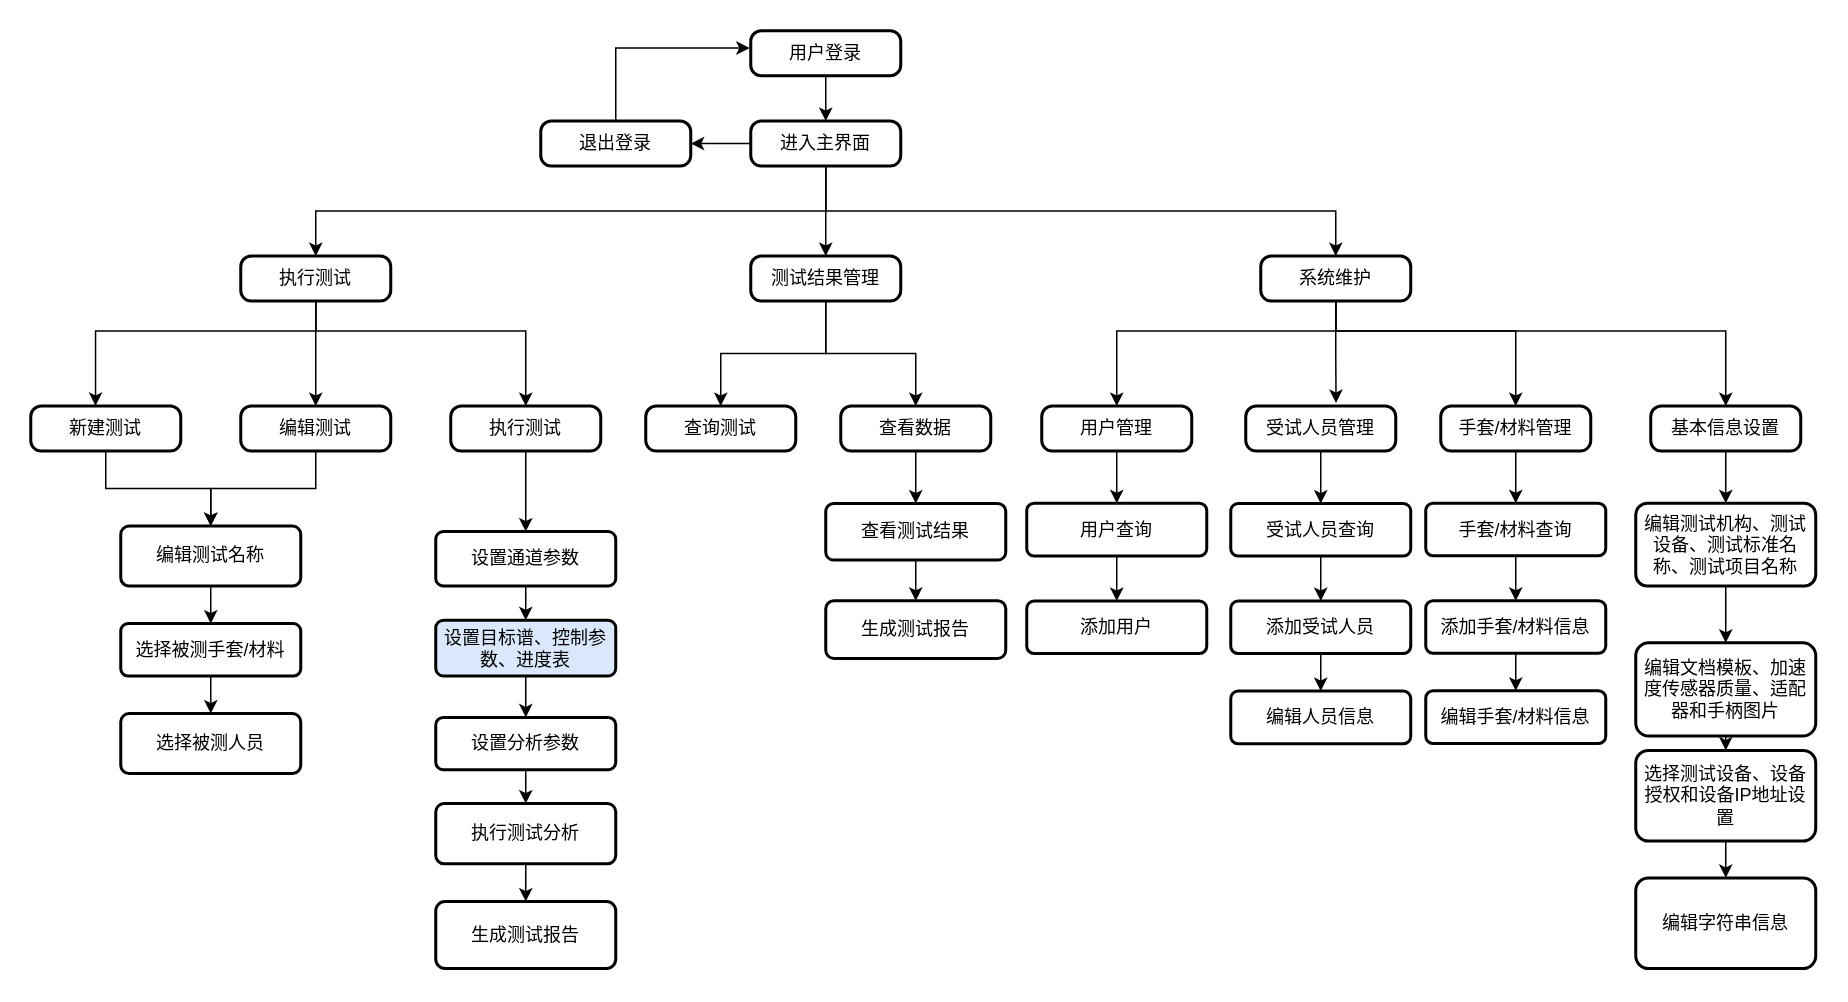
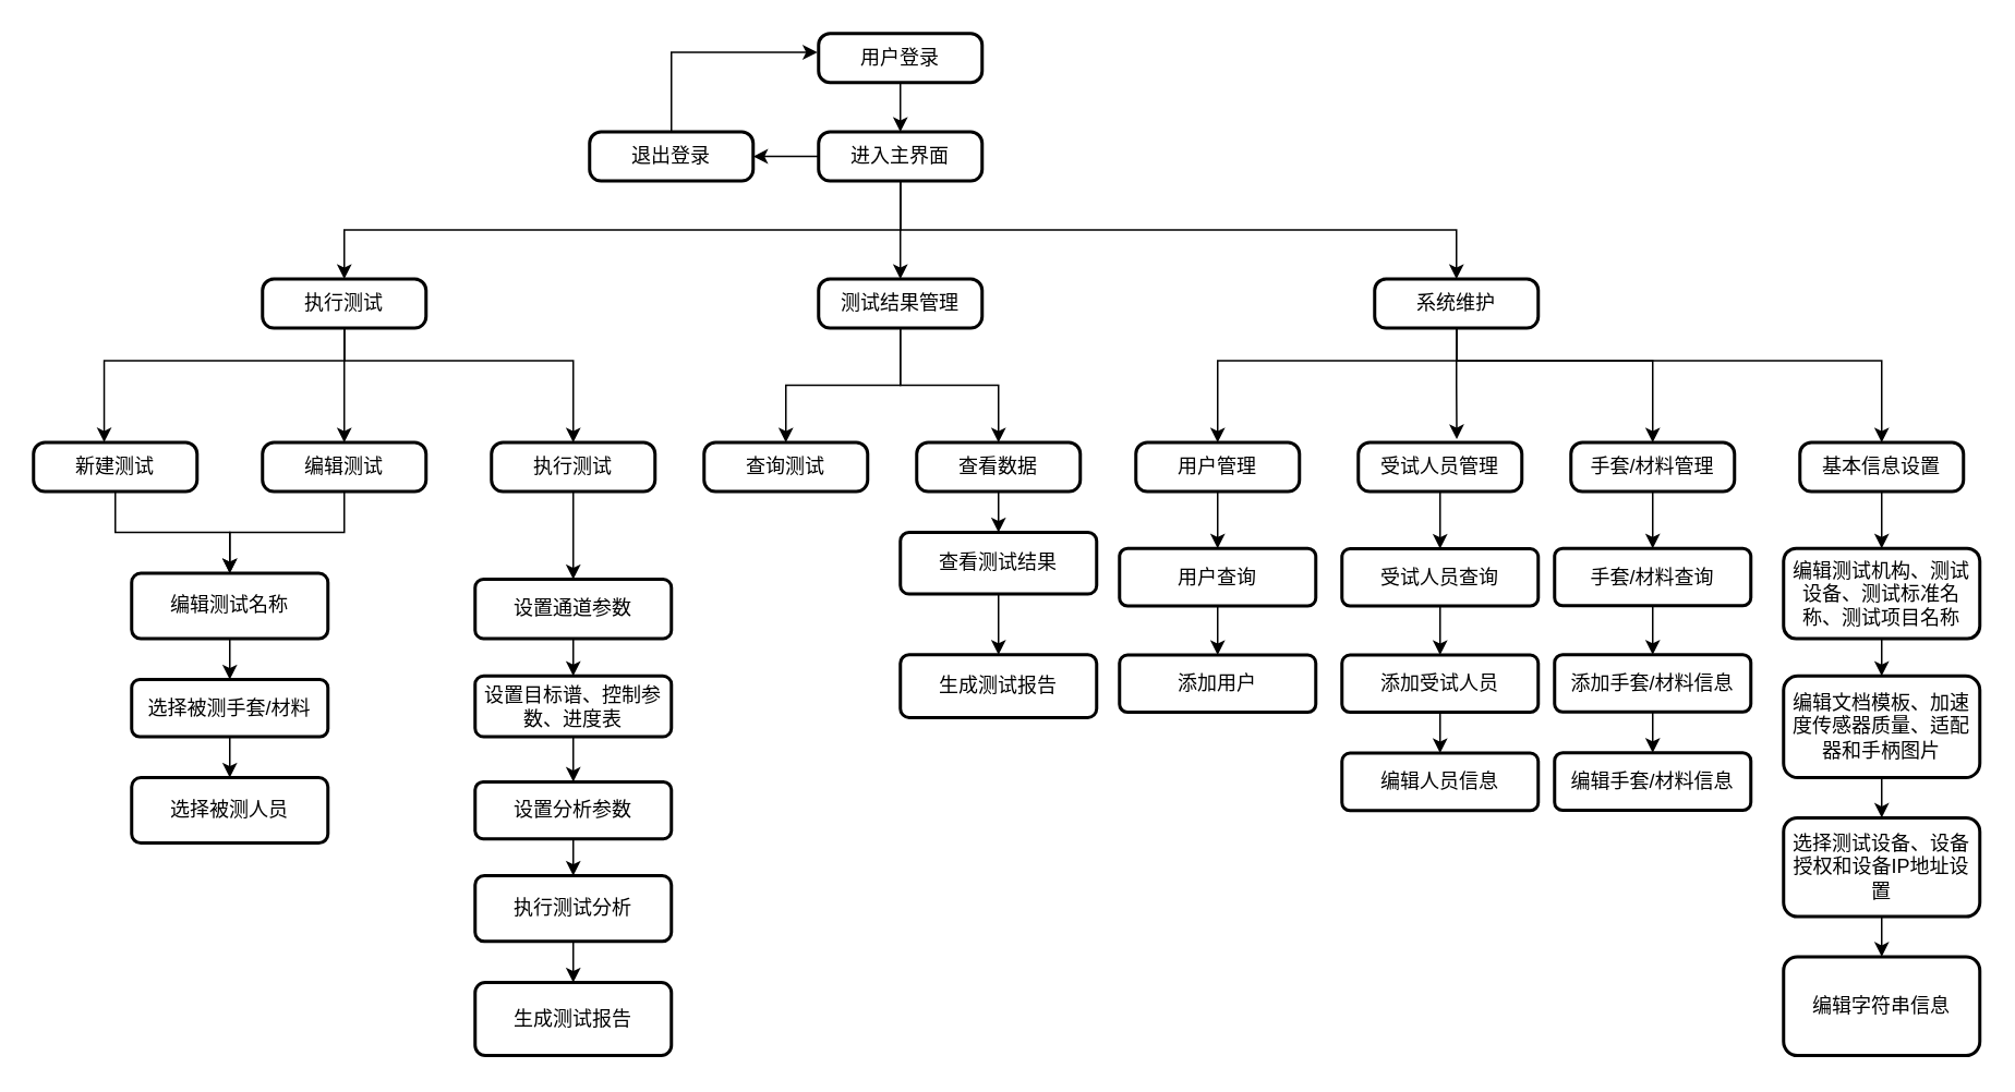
  <mxCell id="0" />
  <mxCell id="1" parent="0" />
  <mxCell id="2" value="" style="edgeStyle=orthogonalEdgeStyle;rounded=0;orthogonalLoop=1;jettySize=auto;html=1;" edge="1" parent="1" source="6" target="8"><mxGeometry relative="1" as="geometry" /></mxCell>
  <mxCell id="3" value="" style="edgeStyle=orthogonalEdgeStyle;rounded=0;orthogonalLoop=1;jettySize=auto;html=1;" edge="1" parent="1" source="6" target="17"><mxGeometry relative="1" as="geometry" /></mxCell>
  <mxCell id="4" style="edgeStyle=orthogonalEdgeStyle;rounded=0;orthogonalLoop=1;jettySize=auto;html=1;" edge="1" parent="1" source="6" target="14"><mxGeometry relative="1" as="geometry"><Array as="points"><mxPoint x="550" y="140.2" /><mxPoint x="210" y="140.2" /></Array></mxGeometry></mxCell>
  <mxCell id="5" style="edgeStyle=orthogonalEdgeStyle;rounded=0;orthogonalLoop=1;jettySize=auto;html=1;" edge="1" parent="1" source="6" target="22"><mxGeometry relative="1" as="geometry"><Array as="points"><mxPoint x="550" y="140.2" /><mxPoint x="890" y="140.2" /></Array></mxGeometry></mxCell>
  <mxCell id="6" value="进入主界面" style="rounded=1;whiteSpace=wrap;html=1;absoluteArcSize=1;arcSize=14;strokeWidth=2;" vertex="1" parent="1"><mxGeometry x="500" y="80.2" width="100" height="30" as="geometry" /></mxCell>
  <mxCell id="7" style="edgeStyle=orthogonalEdgeStyle;rounded=0;orthogonalLoop=1;jettySize=auto;html=1;entryX=-0.007;entryY=0.384;entryDx=0;entryDy=0;entryPerimeter=0;" edge="1" parent="1" source="8" target="10"><mxGeometry relative="1" as="geometry"><Array as="points"><mxPoint x="410" y="31.2" /><mxPoint x="499" y="31.2" /></Array></mxGeometry></mxCell>
  <mxCell id="8" value="退出登录" style="rounded=1;whiteSpace=wrap;html=1;absoluteArcSize=1;arcSize=14;strokeWidth=2;" vertex="1" parent="1"><mxGeometry x="360" y="80.2" width="100" height="30" as="geometry" /></mxCell>
  <mxCell id="9" value="" style="edgeStyle=orthogonalEdgeStyle;rounded=0;orthogonalLoop=1;jettySize=auto;html=1;" edge="1" parent="1" source="10" target="6"><mxGeometry relative="1" as="geometry" /></mxCell>
  <mxCell id="10" value="用户登录" style="rounded=1;whiteSpace=wrap;html=1;absoluteArcSize=1;arcSize=14;strokeWidth=2;" vertex="1" parent="1"><mxGeometry x="500" y="20" width="100" height="30" as="geometry" /></mxCell>
  <mxCell id="11" value="" style="edgeStyle=orthogonalEdgeStyle;rounded=0;orthogonalLoop=1;jettySize=auto;html=1;" edge="1" parent="1" source="14" target="34"><mxGeometry relative="1" as="geometry" /></mxCell>
  <mxCell id="12" style="edgeStyle=orthogonalEdgeStyle;rounded=0;orthogonalLoop=1;jettySize=auto;html=1;" edge="1" parent="1" source="14" target="36"><mxGeometry relative="1" as="geometry"><Array as="points"><mxPoint x="210" y="220.2" /><mxPoint x="350" y="220.2" /></Array></mxGeometry></mxCell>
  <mxCell id="13" style="edgeStyle=orthogonalEdgeStyle;rounded=0;orthogonalLoop=1;jettySize=auto;html=1;entryX=0.432;entryY=-0.004;entryDx=0;entryDy=0;entryPerimeter=0;" edge="1" parent="1" source="14" target="32"><mxGeometry relative="1" as="geometry"><Array as="points"><mxPoint x="210" y="220.2" /><mxPoint x="63" y="220.2" /></Array></mxGeometry></mxCell>
  <mxCell id="14" value="执行测试" style="rounded=1;whiteSpace=wrap;html=1;absoluteArcSize=1;arcSize=14;strokeWidth=2;" vertex="1" parent="1"><mxGeometry x="160" y="170.2" width="100" height="30" as="geometry" /></mxCell>
  <mxCell id="15" style="edgeStyle=orthogonalEdgeStyle;rounded=0;orthogonalLoop=1;jettySize=auto;html=1;" edge="1" parent="1" source="17" target="37"><mxGeometry relative="1" as="geometry" /></mxCell>
  <mxCell id="16" style="edgeStyle=orthogonalEdgeStyle;rounded=0;orthogonalLoop=1;jettySize=auto;html=1;" edge="1" parent="1" source="17" target="39"><mxGeometry relative="1" as="geometry" /></mxCell>
  <mxCell id="17" value="测试结果管理" style="rounded=1;whiteSpace=wrap;html=1;absoluteArcSize=1;arcSize=14;strokeWidth=2;" vertex="1" parent="1"><mxGeometry x="500" y="170.2" width="100" height="30" as="geometry" /></mxCell>
  <mxCell id="18" style="edgeStyle=orthogonalEdgeStyle;rounded=0;orthogonalLoop=1;jettySize=auto;html=1;entryX=0.5;entryY=0;entryDx=0;entryDy=0;" edge="1" parent="1" source="22" target="24"><mxGeometry relative="1" as="geometry"><Array as="points"><mxPoint x="890" y="220.2" /><mxPoint x="744" y="220.2" /></Array></mxGeometry></mxCell>
  <mxCell id="19" style="edgeStyle=orthogonalEdgeStyle;rounded=0;orthogonalLoop=1;jettySize=auto;html=1;entryX=0.602;entryY=-0.068;entryDx=0;entryDy=0;entryPerimeter=0;" edge="1" parent="1" source="22" target="26"><mxGeometry relative="1" as="geometry" /></mxCell>
  <mxCell id="20" style="edgeStyle=orthogonalEdgeStyle;rounded=0;orthogonalLoop=1;jettySize=auto;html=1;" edge="1" parent="1" source="22" target="28"><mxGeometry relative="1" as="geometry"><Array as="points"><mxPoint x="890" y="220.2" /><mxPoint x="1010" y="220.2" /></Array></mxGeometry></mxCell>
  <mxCell id="21" style="edgeStyle=orthogonalEdgeStyle;rounded=0;orthogonalLoop=1;jettySize=auto;html=1;" edge="1" parent="1" source="22" target="30"><mxGeometry relative="1" as="geometry"><Array as="points"><mxPoint x="890" y="220.2" /><mxPoint x="1150" y="220.2" /></Array></mxGeometry></mxCell>
  <mxCell id="22" value="系统维护" style="rounded=1;whiteSpace=wrap;html=1;absoluteArcSize=1;arcSize=14;strokeWidth=2;" vertex="1" parent="1"><mxGeometry x="840" y="170.2" width="100" height="30" as="geometry" /></mxCell>
  <mxCell id="23" value="" style="edgeStyle=orthogonalEdgeStyle;rounded=0;orthogonalLoop=1;jettySize=auto;html=1;" edge="1" parent="1" source="24" target="46"><mxGeometry relative="1" as="geometry" /></mxCell>
  <mxCell id="24" value="用户管理" style="rounded=1;whiteSpace=wrap;html=1;absoluteArcSize=1;arcSize=14;strokeWidth=2;" vertex="1" parent="1"><mxGeometry x="694" y="270.2" width="100" height="30" as="geometry" /></mxCell>
  <mxCell id="25" value="" style="edgeStyle=orthogonalEdgeStyle;rounded=0;orthogonalLoop=1;jettySize=auto;html=1;" edge="1" parent="1" source="26" target="49"><mxGeometry relative="1" as="geometry" /></mxCell>
  <mxCell id="26" value="受试人员管理" style="rounded=1;whiteSpace=wrap;html=1;absoluteArcSize=1;arcSize=14;strokeWidth=2;" vertex="1" parent="1"><mxGeometry x="830" y="270.2" width="100" height="30" as="geometry" /></mxCell>
  <mxCell id="27" value="" style="edgeStyle=orthogonalEdgeStyle;rounded=0;orthogonalLoop=1;jettySize=auto;html=1;entryX=0.5;entryY=0;entryDx=0;entryDy=0;" edge="1" parent="1" source="28" target="54"><mxGeometry relative="1" as="geometry" /></mxCell>
  <mxCell id="28" value="手套/材料管理" style="rounded=1;whiteSpace=wrap;html=1;absoluteArcSize=1;arcSize=14;strokeWidth=2;" vertex="1" parent="1"><mxGeometry x="960" y="270.2" width="100" height="30" as="geometry" /></mxCell>
  <mxCell id="29" value="" style="edgeStyle=orthogonalEdgeStyle;rounded=0;orthogonalLoop=1;jettySize=auto;html=1;entryX=0.5;entryY=0;entryDx=0;entryDy=0;" edge="1" parent="1" source="30" target="59"><mxGeometry relative="1" as="geometry" /></mxCell>
  <mxCell id="30" value="基本信息设置" style="rounded=1;whiteSpace=wrap;html=1;absoluteArcSize=1;arcSize=14;strokeWidth=2;" vertex="1" parent="1"><mxGeometry x="1100" y="270.2" width="100" height="30" as="geometry" /></mxCell>
  <mxCell id="31" value="" style="edgeStyle=orthogonalEdgeStyle;rounded=0;orthogonalLoop=1;jettySize=auto;html=1;" edge="1" parent="1" source="32" target="41"><mxGeometry relative="1" as="geometry" /></mxCell>
  <mxCell id="32" value="新建测试" style="rounded=1;whiteSpace=wrap;html=1;absoluteArcSize=1;arcSize=14;strokeWidth=2;" vertex="1" parent="1"><mxGeometry x="20" y="270.2" width="100" height="30" as="geometry" /></mxCell>
  <mxCell id="33" style="edgeStyle=orthogonalEdgeStyle;rounded=0;orthogonalLoop=1;jettySize=auto;html=1;" edge="1" parent="1" source="34" target="41"><mxGeometry relative="1" as="geometry" /></mxCell>
  <mxCell id="34" value="编辑测试" style="rounded=1;whiteSpace=wrap;html=1;absoluteArcSize=1;arcSize=14;strokeWidth=2;" vertex="1" parent="1"><mxGeometry x="160" y="270.2" width="100" height="30" as="geometry" /></mxCell>
  <mxCell id="35" value="" style="edgeStyle=orthogonalEdgeStyle;rounded=0;orthogonalLoop=1;jettySize=auto;html=1;" edge="1" parent="1" source="36" target="69"><mxGeometry relative="1" as="geometry" /></mxCell>
  <mxCell id="36" value="执行测试" style="rounded=1;whiteSpace=wrap;html=1;absoluteArcSize=1;arcSize=14;strokeWidth=2;" vertex="1" parent="1"><mxGeometry x="300" y="270.2" width="100" height="30" as="geometry" /></mxCell>
  <mxCell id="37" value="查询测试" style="rounded=1;whiteSpace=wrap;html=1;absoluteArcSize=1;arcSize=14;strokeWidth=2;" vertex="1" parent="1"><mxGeometry x="430" y="270.2" width="100" height="30" as="geometry" /></mxCell>
  <mxCell id="38" value="" style="edgeStyle=orthogonalEdgeStyle;rounded=0;orthogonalLoop=1;jettySize=auto;html=1;" edge="1" parent="1" source="39" target="66"><mxGeometry relative="1" as="geometry" /></mxCell>
  <mxCell id="39" value="查看数据" style="rounded=1;whiteSpace=wrap;html=1;absoluteArcSize=1;arcSize=14;strokeWidth=2;" vertex="1" parent="1"><mxGeometry x="560" y="270.2" width="100" height="30" as="geometry" /></mxCell>
  <mxCell id="40" value="" style="edgeStyle=orthogonalEdgeStyle;rounded=0;orthogonalLoop=1;jettySize=auto;html=1;" edge="1" parent="1" source="41" target="43"><mxGeometry relative="1" as="geometry" /></mxCell>
  <mxCell id="41" value="编辑测试名称" style="whiteSpace=wrap;html=1;rounded=1;strokeWidth=2;arcSize=14;" vertex="1" parent="1"><mxGeometry x="80" y="350.2" width="120" height="40" as="geometry" /></mxCell>
  <mxCell id="42" value="" style="edgeStyle=orthogonalEdgeStyle;rounded=0;orthogonalLoop=1;jettySize=auto;html=1;" edge="1" parent="1" source="43" target="44"><mxGeometry relative="1" as="geometry" /></mxCell>
  <mxCell id="43" value="&lt;div&gt;选择被测手套/材料&lt;/div&gt;" style="whiteSpace=wrap;html=1;rounded=1;strokeWidth=2;arcSize=14;" vertex="1" parent="1"><mxGeometry x="80" y="415.2" width="120" height="35" as="geometry" /></mxCell>
  <mxCell id="44" value="选择被测人员" style="whiteSpace=wrap;html=1;rounded=1;strokeWidth=2;arcSize=14;" vertex="1" parent="1"><mxGeometry x="80" y="475.2" width="120" height="40" as="geometry" /></mxCell>
  <mxCell id="45" value="" style="edgeStyle=orthogonalEdgeStyle;rounded=0;orthogonalLoop=1;jettySize=auto;html=1;" edge="1" parent="1" source="46" target="47"><mxGeometry relative="1" as="geometry" /></mxCell>
  <mxCell id="46" value="用户查询" style="whiteSpace=wrap;html=1;rounded=1;strokeWidth=2;arcSize=14;" vertex="1" parent="1"><mxGeometry x="684" y="335" width="120" height="35.2" as="geometry" /></mxCell>
  <mxCell id="47" value="&lt;div&gt;添加用户&lt;/div&gt;" style="whiteSpace=wrap;html=1;rounded=1;strokeWidth=2;arcSize=14;" vertex="1" parent="1"><mxGeometry x="684" y="400.2" width="120" height="35" as="geometry" /></mxCell>
  <mxCell id="48" value="" style="edgeStyle=orthogonalEdgeStyle;rounded=0;orthogonalLoop=1;jettySize=auto;html=1;entryX=0.5;entryY=0;entryDx=0;entryDy=0;" edge="1" parent="1" source="49" target="51"><mxGeometry relative="1" as="geometry" /></mxCell>
  <mxCell id="49" value="受试人员查询" style="whiteSpace=wrap;html=1;rounded=1;strokeWidth=2;arcSize=14;" vertex="1" parent="1"><mxGeometry x="820" y="335.2" width="120" height="35" as="geometry" /></mxCell>
  <mxCell id="50" value="" style="edgeStyle=orthogonalEdgeStyle;rounded=0;orthogonalLoop=1;jettySize=auto;html=1;" edge="1" parent="1" source="51" target="52"><mxGeometry relative="1" as="geometry" /></mxCell>
  <mxCell id="51" value="&lt;div&gt;添加受试人员&lt;/div&gt;" style="whiteSpace=wrap;html=1;rounded=1;strokeWidth=2;arcSize=14;" vertex="1" parent="1"><mxGeometry x="820" y="400.2" width="120" height="35" as="geometry" /></mxCell>
  <mxCell id="52" value="编辑人员信息" style="whiteSpace=wrap;html=1;rounded=1;strokeWidth=2;arcSize=14;" vertex="1" parent="1"><mxGeometry x="820" y="460.2" width="120" height="35.2" as="geometry" /></mxCell>
  <mxCell id="53" value="" style="edgeStyle=orthogonalEdgeStyle;rounded=0;orthogonalLoop=1;jettySize=auto;html=1;entryX=0.5;entryY=0;entryDx=0;entryDy=0;" edge="1" parent="1" source="54" target="56"><mxGeometry relative="1" as="geometry" /></mxCell>
  <mxCell id="54" value="手套/材料查询" style="whiteSpace=wrap;html=1;rounded=1;strokeWidth=2;arcSize=14;" vertex="1" parent="1"><mxGeometry x="950" y="335" width="120" height="35" as="geometry" /></mxCell>
  <mxCell id="55" value="" style="edgeStyle=orthogonalEdgeStyle;rounded=0;orthogonalLoop=1;jettySize=auto;html=1;" edge="1" parent="1" source="56" target="57"><mxGeometry relative="1" as="geometry" /></mxCell>
  <mxCell id="56" value="添加手套/材料信息" style="whiteSpace=wrap;html=1;rounded=1;strokeWidth=2;arcSize=14;" vertex="1" parent="1"><mxGeometry x="950" y="400" width="120" height="35" as="geometry" /></mxCell>
  <mxCell id="57" value="编辑手套/材料信息" style="whiteSpace=wrap;html=1;rounded=1;strokeWidth=2;arcSize=14;" vertex="1" parent="1"><mxGeometry x="950" y="460" width="120" height="35.2" as="geometry" /></mxCell>
  <mxCell id="58" value="" style="edgeStyle=orthogonalEdgeStyle;rounded=0;orthogonalLoop=1;jettySize=auto;html=1;entryX=0.5;entryY=0;entryDx=0;entryDy=0;" edge="1" parent="1" source="59" target="61"><mxGeometry relative="1" as="geometry" /></mxCell>
  <mxCell id="59" value="编辑测试机构、测试设备、测试标准名称、测试项目名称" style="whiteSpace=wrap;html=1;rounded=1;strokeWidth=2;arcSize=14;" vertex="1" parent="1"><mxGeometry x="1090" y="335" width="120" height="55.2" as="geometry" /></mxCell>
  <mxCell id="60" value="" style="edgeStyle=orthogonalEdgeStyle;rounded=0;orthogonalLoop=1;jettySize=auto;html=1;" edge="1" parent="1" source="61" target="63"><mxGeometry relative="1" as="geometry" /></mxCell>
- <mxCell id="61" value="编辑文档模板、加速度传感器质量、适配器和手柄图片" style="whiteSpace=wrap;html=1;rounded=1;strokeWidth=2;arcSize=14;" vertex="1" parent="1"><mxGeometry x="1090" y="428" width="120" height="62.2" as="geometry" /></mxCell>
+ <mxCell id="61" value="编辑文档模板、加速度传感器质量、适配器和手柄图片" style="whiteSpace=wrap;html=1;rounded=1;strokeWidth=2;arcSize=14;" vertex="1" parent="1"><mxGeometry x="1090" y="413" width="120" height="62.2" as="geometry" /></mxCell>
  <mxCell id="62" value="" style="edgeStyle=orthogonalEdgeStyle;rounded=0;orthogonalLoop=1;jettySize=auto;html=1;" edge="1" parent="1" source="63" target="64"><mxGeometry relative="1" as="geometry" /></mxCell>
  <mxCell id="63" value="选择测试设备、设备授权和设备IP地址设置" style="whiteSpace=wrap;html=1;rounded=1;strokeWidth=2;arcSize=14;" vertex="1" parent="1"><mxGeometry x="1090" y="499.8" width="120" height="60.4" as="geometry" /></mxCell>
  <mxCell id="64" value="编辑字符串信息" style="whiteSpace=wrap;html=1;rounded=1;strokeWidth=2;arcSize=14;" vertex="1" parent="1"><mxGeometry x="1090" y="584.8" width="120" height="60.4" as="geometry" /></mxCell>
  <mxCell id="65" value="" style="edgeStyle=orthogonalEdgeStyle;rounded=0;orthogonalLoop=1;jettySize=auto;html=1;" edge="1" parent="1" source="66" target="67"><mxGeometry relative="1" as="geometry" /></mxCell>
- <mxCell id="66" value="查看测试结果" style="whiteSpace=wrap;html=1;rounded=1;strokeWidth=2;arcSize=14;" vertex="1" parent="1"><mxGeometry x="550" y="335.2" width="120" height="37.7" as="geometry" /></mxCell>
+ <mxCell id="66" value="查看测试结果" style="whiteSpace=wrap;html=1;rounded=1;strokeWidth=2;arcSize=14;" vertex="1" parent="1"><mxGeometry x="550" y="325.2" width="120" height="37.7" as="geometry" /></mxCell>
  <mxCell id="67" value="生成测试报告" style="whiteSpace=wrap;html=1;rounded=1;strokeWidth=2;arcSize=14;" vertex="1" parent="1"><mxGeometry x="550" y="400" width="120" height="38.45" as="geometry" /></mxCell>
  <mxCell id="68" value="" style="edgeStyle=orthogonalEdgeStyle;rounded=0;orthogonalLoop=1;jettySize=auto;html=1;" edge="1" parent="1" source="69" target="71"><mxGeometry relative="1" as="geometry" /></mxCell>
  <mxCell id="69" value="&lt;div&gt;设置通道参数&lt;/div&gt;" style="whiteSpace=wrap;html=1;rounded=1;strokeWidth=2;arcSize=14;" vertex="1" parent="1"><mxGeometry x="290" y="353.85" width="120" height="36.35" as="geometry" /></mxCell>
  <mxCell id="70" value="" style="edgeStyle=orthogonalEdgeStyle;rounded=0;orthogonalLoop=1;jettySize=auto;html=1;" edge="1" parent="1" source="71" target="73"><mxGeometry relative="1" as="geometry" /></mxCell>
- <mxCell id="71" value="&lt;div&gt;设置目标谱、控制参数、进度表&lt;/div&gt;" style="whiteSpace=wrap;html=1;rounded=1;strokeWidth=2;arcSize=14;fillColor=#dae8fc;" vertex="1" parent="1"><mxGeometry x="290" y="413" width="120" height="37.2" as="geometry" /></mxCell>
+ <mxCell id="71" value="&lt;div&gt;设置目标谱、控制参数、进度表&lt;/div&gt;" style="whiteSpace=wrap;html=1;rounded=1;strokeWidth=2;arcSize=14;" vertex="1" parent="1"><mxGeometry x="290" y="413" width="120" height="37.2" as="geometry" /></mxCell>
  <mxCell id="72" value="" style="edgeStyle=orthogonalEdgeStyle;rounded=0;orthogonalLoop=1;jettySize=auto;html=1;" edge="1" parent="1" source="73" target="75"><mxGeometry relative="1" as="geometry" /></mxCell>
  <mxCell id="73" value="设置分析参数" style="whiteSpace=wrap;html=1;rounded=1;strokeWidth=2;arcSize=14;" vertex="1" parent="1"><mxGeometry x="290" y="477.8" width="120" height="34.8" as="geometry" /></mxCell>
  <mxCell id="74" value="" style="edgeStyle=orthogonalEdgeStyle;rounded=0;orthogonalLoop=1;jettySize=auto;html=1;" edge="1" parent="1" source="75" target="76"><mxGeometry relative="1" as="geometry" /></mxCell>
  <mxCell id="75" value="执行测试分析" style="whiteSpace=wrap;html=1;rounded=1;strokeWidth=2;arcSize=14;" vertex="1" parent="1"><mxGeometry x="290" y="535.2" width="120" height="40.2" as="geometry" /></mxCell>
  <mxCell id="76" value="生成测试报告" style="whiteSpace=wrap;html=1;rounded=1;strokeWidth=2;arcSize=14;" vertex="1" parent="1"><mxGeometry x="290" y="600.5" width="120" height="44.7" as="geometry" /></mxCell>
